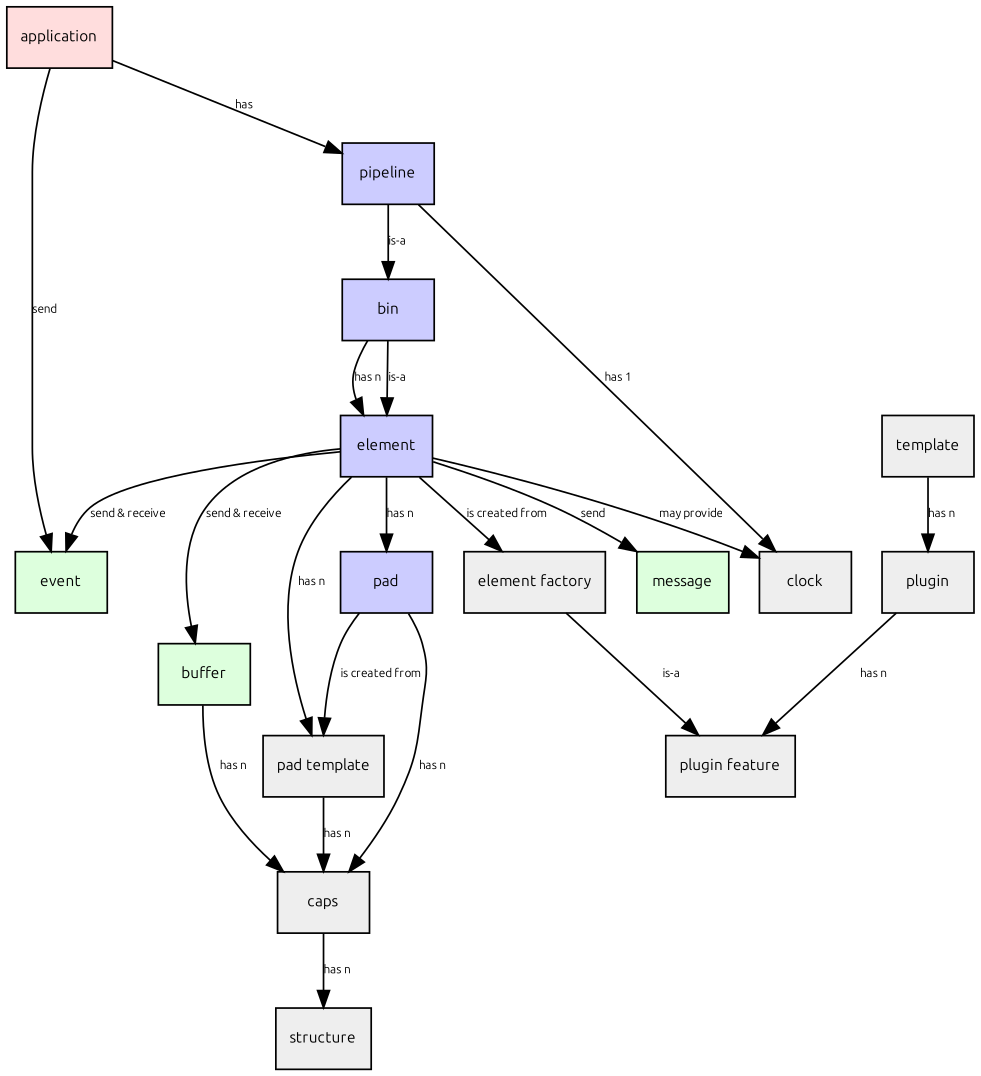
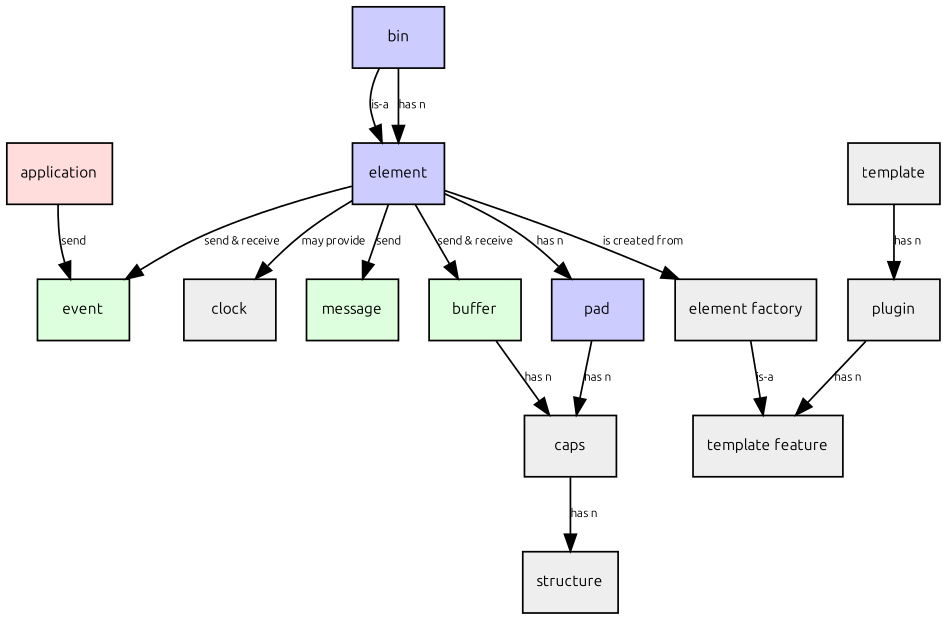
  digraph {
    fontname=Ubuntu
    labelloc=t
    nodesep=0.25
    node [fillcolor="#eeeeee" fontname=Ubuntu fontsize=9 shape=box style=filled]
    edge [fontname=Ubuntu fontsize=7 labelfontname="Bitstream Vera Sans" labelfontsize=7]
    application [color=black fillcolor="#ffdddd"]
    event [color=black fillcolor="#ddffdd"]
-   pipeline [color=black fillcolor="#ccccff"]
    bin [color=black fillcolor="#ccccff"]
    clock
    element [color=black fillcolor="#ccccff"]
    message [color=black fillcolor="#ddffdd"]
    buffer [color=black fillcolor="#ddffdd"]
    n9 [label="element factory"]
    pad [color=black fillcolor="#ccccff"]
-   n11 [label="pad template"]
    caps
    structure
-   n14 [label="plugin feature"]
+   n14 [label="template feature"]
    plugin
    n16 [label=template]
    application -> event [label=send]
-   application -> pipeline [label=has]
-   pipeline -> bin [label="is-a"]
-   pipeline -> clock [label="has 1"]
    bin -> element [label="is-a"]
    bin -> element [label="has n"]
    element -> event [label="send & receive"]
    element -> clock [label="may provide"]
    element -> message [label=send]
    element -> buffer [label="send & receive"]
    element -> n9 [label="is created from"]
    element -> pad [label="has n"]
-   element -> n11 [label="has n"]
    buffer -> caps [label="has n"]
    n9 -> n14 [label="is-a"]
-   pad -> n11 [label="is created from"]
    pad -> caps [label="has n"]
-   n11 -> caps [label="has n"]
    caps -> structure [label="has n"]
    plugin -> n14 [label="has n"]
    n16 -> plugin [label="has n"]
  }
